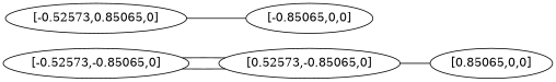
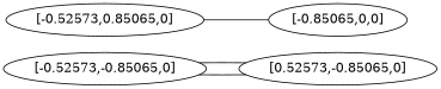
  graph {
    rankdir=LR
    "[-0.52573,-0.85065,0]"
    "[0.52573,-0.85065,0]"
-   "[0.85065,0,0]"
    "[-0.52573,0.85065,0]"
    "[-0.85065,0,0]"
    "[-0.52573,-0.85065,0]" -- "[0.52573,-0.85065,0]"
    "[-0.52573,-0.85065,0]" -- "[0.52573,-0.85065,0]"
-   "[0.52573,-0.85065,0]" -- "[0.85065,0,0]"
    "[-0.52573,0.85065,0]" -- "[-0.85065,0,0]"
  }
